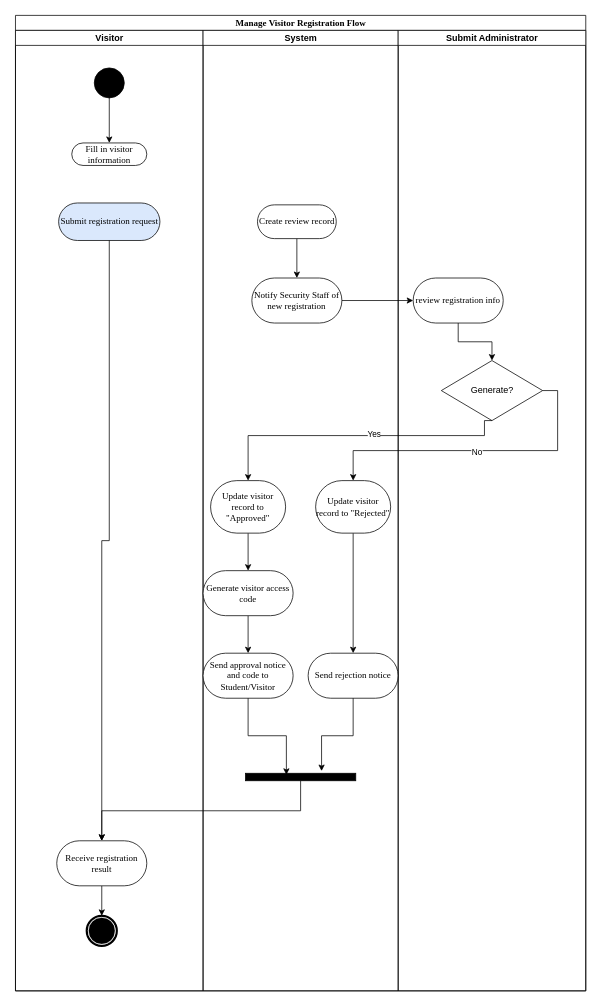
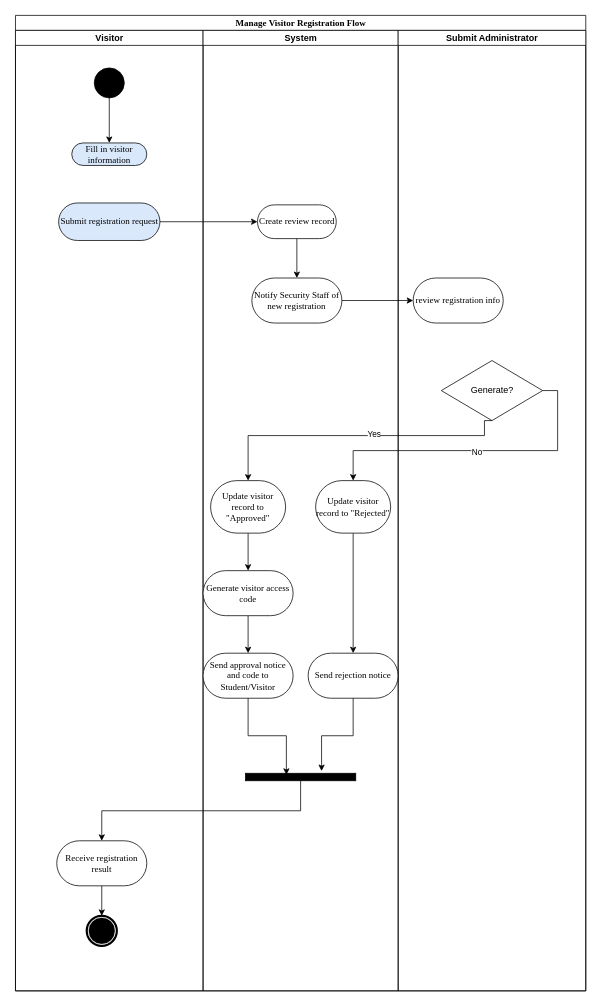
  <mxCell id="0" />
  <mxCell id="1" parent="0" />
  <mxCell id="2" value="Manage Visitor Registration Flow" style="swimlane;html=1;childLayout=stackLayout;startSize=20;rounded=0;shadow=0;comic=0;labelBackgroundColor=none;strokeWidth=1;fontFamily=Verdana;fontSize=12;align=center;" parent="1" vertex="1"><mxGeometry x="20" y="20" width="760" height="1300" as="geometry" /></mxCell>
  <mxCell id="3" value="Visitor" style="swimlane;html=1;startSize=20;" parent="2" vertex="1"><mxGeometry y="20" width="250" height="1280" as="geometry" /></mxCell>
  <mxCell id="4" style="edgeStyle=orthogonalEdgeStyle;rounded=0;orthogonalLoop=1;jettySize=auto;html=1;entryX=0.5;entryY=0;entryDx=0;entryDy=0;" edge="1" parent="3" source="5" target="6"><mxGeometry relative="1" as="geometry" /></mxCell>
  <mxCell id="5" value="" style="ellipse;whiteSpace=wrap;html=1;rounded=0;shadow=0;comic=0;labelBackgroundColor=none;strokeWidth=1;fillColor=#000000;fontFamily=Verdana;fontSize=12;align=center;" vertex="1" parent="3"><mxGeometry x="105" y="50" width="40" height="40" as="geometry" /></mxCell>
- <mxCell id="6" value="Fill in visitor information" style="rounded=1;whiteSpace=wrap;html=1;shadow=0;comic=0;labelBackgroundColor=none;strokeWidth=1;fontFamily=Verdana;fontSize=12;align=center;arcSize=50;" vertex="1" parent="3"><mxGeometry x="75" y="150" width="100" height="30" as="geometry" /></mxCell>
+ <mxCell id="6" value="Fill in visitor information" style="rounded=1;whiteSpace=wrap;html=1;shadow=0;comic=0;labelBackgroundColor=none;strokeWidth=1;fontFamily=Verdana;fontSize=12;align=center;arcSize=50;fillColor=#dae8fc;" vertex="1" parent="3"><mxGeometry x="75" y="150" width="100" height="30" as="geometry" /></mxCell>
  <mxCell id="7" value="Submit registration request" style="whiteSpace=wrap;html=1;fontFamily=Verdana;rounded=1;shadow=0;comic=0;labelBackgroundColor=none;strokeWidth=1;arcSize=50;fillColor=#dae8fc;" vertex="1" parent="3"><mxGeometry x="57.5" y="230" width="135" height="50" as="geometry" /></mxCell>
  <mxCell id="8" style="edgeStyle=orthogonalEdgeStyle;rounded=0;orthogonalLoop=1;jettySize=auto;html=1;entryX=0.5;entryY=0;entryDx=0;entryDy=0;" edge="1" parent="3" source="9" target="10"><mxGeometry relative="1" as="geometry" /></mxCell>
  <mxCell id="9" value="Receive registration result" style="whiteSpace=wrap;html=1;fontFamily=Verdana;rounded=1;shadow=0;comic=0;labelBackgroundColor=none;strokeWidth=1;arcSize=50;" vertex="1" parent="3"><mxGeometry x="55" y="1080" width="120" height="60" as="geometry" /></mxCell>
  <mxCell id="10" value="" style="shape=mxgraph.bpmn.shape;html=1;verticalLabelPosition=bottom;labelBackgroundColor=#ffffff;verticalAlign=top;perimeter=ellipsePerimeter;outline=end;symbol=terminate;rounded=0;shadow=0;comic=0;strokeWidth=1;fontFamily=Verdana;fontSize=12;align=center;" vertex="1" parent="3"><mxGeometry x="95" y="1180" width="40" height="40" as="geometry" /></mxCell>
  <mxCell id="11" value="System" style="swimlane;html=1;startSize=20;" parent="2" vertex="1"><mxGeometry x="250" y="20" width="260" height="1280" as="geometry" /></mxCell>
  <mxCell id="12" value="" style="edgeStyle=orthogonalEdgeStyle;rounded=0;orthogonalLoop=1;jettySize=auto;html=1;" edge="1" parent="11" source="13" target="14"><mxGeometry relative="1" as="geometry" /></mxCell>
  <mxCell id="13" value="Create review record" style="whiteSpace=wrap;html=1;fontFamily=Verdana;rounded=1;shadow=0;comic=0;labelBackgroundColor=none;strokeWidth=1;arcSize=50;" vertex="1" parent="11"><mxGeometry x="72.5" y="232.5" width="105" height="45" as="geometry" /></mxCell>
  <mxCell id="14" value="Notify Security Staff of new registration" style="whiteSpace=wrap;html=1;fontFamily=Verdana;rounded=1;shadow=0;comic=0;labelBackgroundColor=none;strokeWidth=1;arcSize=50;" vertex="1" parent="11"><mxGeometry x="65" y="330" width="120" height="60" as="geometry" /></mxCell>
  <mxCell id="15" value="" style="edgeStyle=orthogonalEdgeStyle;rounded=0;orthogonalLoop=1;jettySize=auto;html=1;" edge="1" parent="11" source="16" target="20"><mxGeometry relative="1" as="geometry" /></mxCell>
  <mxCell id="16" value="Update visitor record to &quot;Approved&quot;" style="rounded=1;whiteSpace=wrap;html=1;shadow=0;comic=0;labelBackgroundColor=none;strokeWidth=1;fontFamily=Verdana;fontSize=12;align=center;arcSize=50;" vertex="1" parent="11"><mxGeometry x="10" y="600" width="100" height="70" as="geometry" /></mxCell>
  <mxCell id="17" value="" style="edgeStyle=orthogonalEdgeStyle;rounded=0;orthogonalLoop=1;jettySize=auto;html=1;" edge="1" parent="11" source="18" target="22"><mxGeometry relative="1" as="geometry" /></mxCell>
  <mxCell id="18" value="Update visitor record to &quot;Rejected&quot;" style="rounded=1;whiteSpace=wrap;html=1;shadow=0;comic=0;labelBackgroundColor=none;strokeWidth=1;fontFamily=Verdana;fontSize=12;align=center;arcSize=50;" vertex="1" parent="11"><mxGeometry x="150" y="600" width="100" height="70" as="geometry" /></mxCell>
  <mxCell id="19" value="" style="edgeStyle=orthogonalEdgeStyle;rounded=0;orthogonalLoop=1;jettySize=auto;html=1;" edge="1" parent="11" source="20" target="21"><mxGeometry relative="1" as="geometry" /></mxCell>
  <mxCell id="20" value="Generate visitor access code" style="whiteSpace=wrap;html=1;fontFamily=Verdana;rounded=1;shadow=0;comic=0;labelBackgroundColor=none;strokeWidth=1;arcSize=50;" vertex="1" parent="11"><mxGeometry y="720" width="120" height="60" as="geometry" /></mxCell>
  <mxCell id="21" value="Send approval notice and code to Student/Visitor" style="whiteSpace=wrap;html=1;fontFamily=Verdana;rounded=1;shadow=0;comic=0;labelBackgroundColor=none;strokeWidth=1;arcSize=50;" vertex="1" parent="11"><mxGeometry y="830" width="120" height="60" as="geometry" /></mxCell>
  <mxCell id="22" value="Send rejection notice" style="whiteSpace=wrap;html=1;fontFamily=Verdana;rounded=1;shadow=0;comic=0;labelBackgroundColor=none;strokeWidth=1;arcSize=50;" vertex="1" parent="11"><mxGeometry x="140" y="830" width="120" height="60" as="geometry" /></mxCell>
  <mxCell id="23" value="" style="whiteSpace=wrap;html=1;rounded=0;shadow=0;comic=0;labelBackgroundColor=none;strokeWidth=1;fillColor=#000000;fontFamily=Verdana;fontSize=12;align=center;rotation=0;" vertex="1" parent="11"><mxGeometry x="56.5" y="990" width="147" height="10" as="geometry" /></mxCell>
  <mxCell id="24" style="edgeStyle=orthogonalEdgeStyle;rounded=0;orthogonalLoop=1;jettySize=auto;html=1;entryX=0.371;entryY=0.2;entryDx=0;entryDy=0;entryPerimeter=0;" edge="1" parent="11" source="21" target="23"><mxGeometry relative="1" as="geometry" /></mxCell>
  <mxCell id="25" style="edgeStyle=orthogonalEdgeStyle;rounded=0;orthogonalLoop=1;jettySize=auto;html=1;entryX=0.69;entryY=-0.3;entryDx=0;entryDy=0;entryPerimeter=0;" edge="1" parent="11" source="22" target="23"><mxGeometry relative="1" as="geometry" /></mxCell>
  <mxCell id="26" value="Submit Administrator" style="swimlane;html=1;startSize=20;" parent="2" vertex="1"><mxGeometry x="510" y="20" width="250" height="1280" as="geometry" /></mxCell>
- <mxCell id="27" style="edgeStyle=orthogonalEdgeStyle;rounded=0;orthogonalLoop=1;jettySize=auto;html=1;entryX=0.5;entryY=0;entryDx=0;entryDy=0;" edge="1" parent="26" source="28" target="29"><mxGeometry relative="1" as="geometry" /></mxCell>
  <mxCell id="28" value="review registration info" style="whiteSpace=wrap;html=1;fontFamily=Verdana;rounded=1;shadow=0;comic=0;labelBackgroundColor=none;strokeWidth=1;arcSize=50;" vertex="1" parent="26"><mxGeometry x="20" y="330" width="120" height="60" as="geometry" /></mxCell>
  <mxCell id="29" value="Generate?" style="rhombus;whiteSpace=wrap;html=1;" vertex="1" parent="26"><mxGeometry x="57.5" y="440" width="135" height="80" as="geometry" /></mxCell>
- <mxCell id="30" value="" style="edgeStyle=orthogonalEdgeStyle;rounded=0;orthogonalLoop=1;jettySize=auto;html=1;" edge="1" parent="2" source="7" target="9"><mxGeometry relative="1" as="geometry" /></mxCell>
+ <mxCell id="30" value="" style="edgeStyle=orthogonalEdgeStyle;rounded=0;orthogonalLoop=1;jettySize=auto;html=1;" edge="1" parent="2" source="7" target="13"><mxGeometry relative="1" as="geometry" /></mxCell>
  <mxCell id="31" value="" style="edgeStyle=orthogonalEdgeStyle;rounded=0;orthogonalLoop=1;jettySize=auto;html=1;" edge="1" parent="2" source="14" target="28"><mxGeometry relative="1" as="geometry" /></mxCell>
  <mxCell id="32" style="edgeStyle=orthogonalEdgeStyle;rounded=0;orthogonalLoop=1;jettySize=auto;html=1;entryX=0.5;entryY=0;entryDx=0;entryDy=0;exitX=0.5;exitY=1;exitDx=0;exitDy=0;" edge="1" parent="2" source="29" target="16"><mxGeometry relative="1" as="geometry"><Array as="points"><mxPoint x="625" y="560" /><mxPoint x="310" y="560" /></Array></mxGeometry></mxCell>
  <mxCell id="33" value="Yes" style="edgeLabel;html=1;align=center;verticalAlign=middle;resizable=0;points=[];" vertex="1" connectable="0" parent="32"><mxGeometry x="-0.119" y="-2" relative="1" as="geometry"><mxPoint as="offset" /></mxGeometry></mxCell>
  <mxCell id="34" style="edgeStyle=orthogonalEdgeStyle;rounded=0;orthogonalLoop=1;jettySize=auto;html=1;exitX=1;exitY=0.5;exitDx=0;exitDy=0;entryX=0.5;entryY=0;entryDx=0;entryDy=0;" edge="1" parent="2" source="29" target="18"><mxGeometry relative="1" as="geometry" /></mxCell>
  <mxCell id="35" value="No" style="edgeLabel;html=1;align=center;verticalAlign=middle;resizable=0;points=[];" vertex="1" connectable="0" parent="34"><mxGeometry x="0.011" y="1" relative="1" as="geometry"><mxPoint x="1" as="offset" /></mxGeometry></mxCell>
  <mxCell id="36" style="edgeStyle=orthogonalEdgeStyle;rounded=0;orthogonalLoop=1;jettySize=auto;html=1;" edge="1" parent="2" source="23" target="9"><mxGeometry relative="1" as="geometry"><Array as="points"><mxPoint x="380" y="1060" /><mxPoint x="115" y="1060" /></Array></mxGeometry></mxCell>
